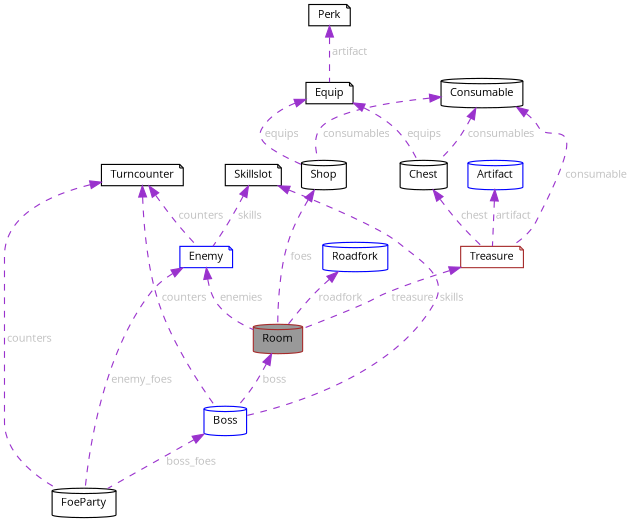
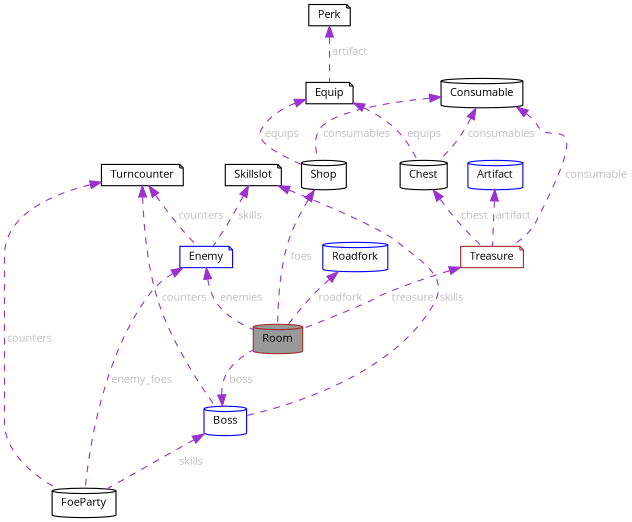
  digraph {
    fontname="Open Sans"
    node [color=black fillcolor=white fontname="Open Sans" fontsize=10 shape=cylinder style=filled]
    edge [color=darkorchid3 dir=back fontcolor=grey fontname="Open Sans" fontsize=10 labelfontname=Helvetica labelfontsize=10 style=dashed]
    n1 [color=brown fillcolor=grey60 fontcolor=black height=0.2 label=Room width=0.4]
    n2 [height=0.2 label=Shop width=0.4]
    n3 [height=0.2 label=Equip shape=note width=0.4]
    n4 [height=0.2 label=Chest width=0.4]
    n5 [color=brown height=0.2 label=Treasure shape=note width=0.4]
    n6 [height=0.2 label=Perk shape=note width=0.4]
    n7 [height=0.2 label=Consumable width=0.4]
    n8 [color=blue height=0.2 label=Roadfork width=0.4]
    n9 [color=blue height=0.2 label=Artifact width=0.4]
    n10 [color=blue height=0.2 label=Boss width=0.4]
    n11 [height=0.2 label=FoeParty width=0.4]
    n12 [height=0.2 label=Skillslot shape=note width=0.4]
    n13 [color=blue height=0.2 label=Enemy shape=note width=0.4]
    n14 [height=0.2 label=Turncounter shape=note width=0.4]
    n2 -> n1 [label=" foes"]
    n3 -> n2 [label=" equips"]
    n3 -> n4 [label=" equips"]
    n4 -> n5 [label=" chest"]
    n5 -> n1 [label=" treasure"]
    n6 -> n3 [label=" artifact"]
    n7 -> n2 [label=" consumables"]
    n7 -> n4 [label=" consumables"]
    n7 -> n5 [label=" consumable"]
    n8 -> n1 [label=" roadfork"]
    n9 -> n5 [label=" artifact"]
-   n1 -> n10 [label=" boss"]
-   n10 -> n11 [label=" boss_foes"]
+   n10 -> n1 [label=" boss"]
+   n10 -> n11 [label=" skills"]
    n12 -> n10 [label=" skills"]
    n12 -> n13 [label=" skills"]
    n13 -> n1 [label=" enemies"]
    n13 -> n11 [label=" enemy_foes"]
    n14 -> n10 [label=" counters"]
    n14 -> n11 [label=" counters"]
    n14 -> n13 [label=" counters"]
  }
